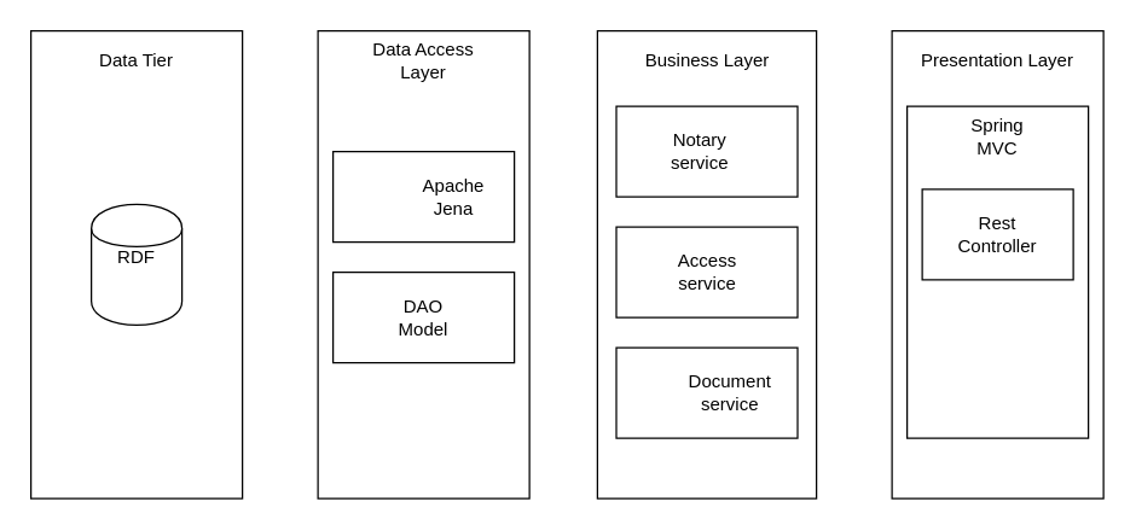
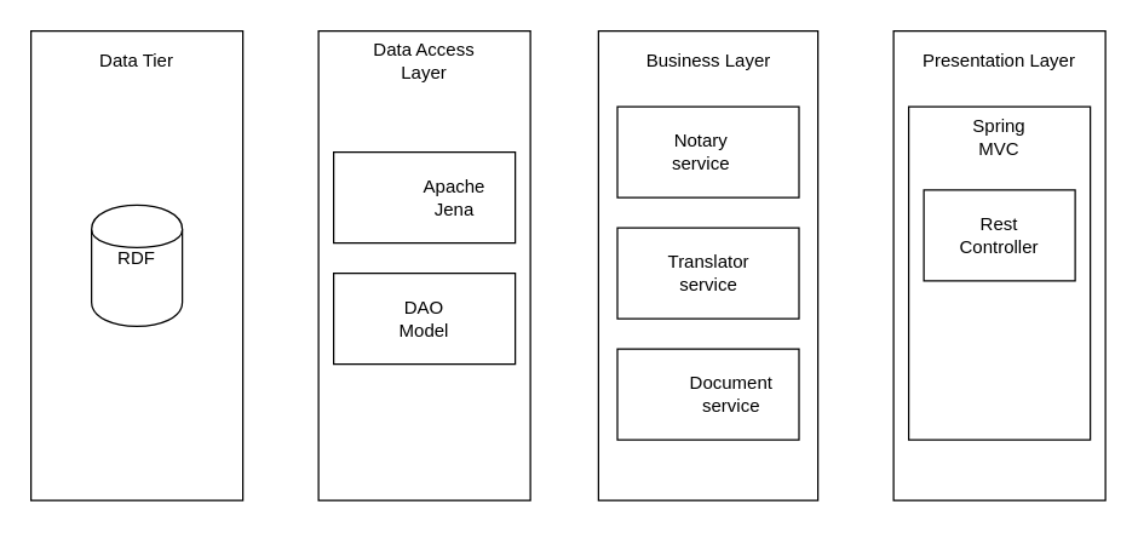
  <mxCell id="0" />
  <mxCell id="1" parent="0" />
  <mxCell id="2" value="" style="rounded=0;whiteSpace=wrap;html=1;" vertex="1" parent="1"><mxGeometry x="20" y="20" width="140" height="310" as="geometry" /></mxCell>
  <mxCell id="3" value="Data Tier" style="text;html=1;strokeColor=none;fillColor=none;align=center;verticalAlign=middle;whiteSpace=wrap;rounded=0;" vertex="1" parent="1"><mxGeometry x="60" y="30" width="60" height="20" as="geometry" /></mxCell>
  <mxCell id="4" value="" style="shape=cylinder;whiteSpace=wrap;html=1;boundedLbl=1;backgroundOutline=1;" vertex="1" parent="1"><mxGeometry x="60" y="135" width="60" height="80" as="geometry" /></mxCell>
  <mxCell id="5" value="RDF" style="text;html=1;strokeColor=none;fillColor=none;align=center;verticalAlign=middle;whiteSpace=wrap;rounded=0;" vertex="1" parent="1"><mxGeometry x="70" y="160" width="40" height="20" as="geometry" /></mxCell>
  <mxCell id="6" value="" style="rounded=0;whiteSpace=wrap;html=1;" vertex="1" parent="1"><mxGeometry x="210" y="20" width="140" height="310" as="geometry" /></mxCell>
  <mxCell id="7" value="Data Access Layer" style="text;html=1;strokeColor=none;fillColor=none;align=center;verticalAlign=middle;whiteSpace=wrap;rounded=0;" vertex="1" parent="1"><mxGeometry x="240" y="30" width="80" height="20" as="geometry" /></mxCell>
  <mxCell id="8" value="" style="rounded=0;whiteSpace=wrap;html=1;" vertex="1" parent="1"><mxGeometry x="395" y="20" width="145" height="310" as="geometry" /></mxCell>
  <mxCell id="9" value="Business Layer" style="text;html=1;strokeColor=none;fillColor=none;align=center;verticalAlign=middle;whiteSpace=wrap;rounded=0;" vertex="1" parent="1"><mxGeometry x="422.5" y="30" width="90" height="20" as="geometry" /></mxCell>
  <mxCell id="10" value="" style="rounded=0;whiteSpace=wrap;html=1;" vertex="1" parent="1"><mxGeometry x="590" y="20" width="140" height="310" as="geometry" /></mxCell>
  <mxCell id="11" value="Presentation Layer" style="text;html=1;strokeColor=none;fillColor=none;align=center;verticalAlign=middle;whiteSpace=wrap;rounded=0;" vertex="1" parent="1"><mxGeometry x="600" y="30" width="120" height="20" as="geometry" /></mxCell>
  <mxCell id="12" value="" style="rounded=0;whiteSpace=wrap;html=1;" vertex="1" parent="1"><mxGeometry x="407.5" y="70" width="120" height="60" as="geometry" /></mxCell>
  <mxCell id="13" value="Notary service" style="text;html=1;strokeColor=none;fillColor=none;align=center;verticalAlign=middle;whiteSpace=wrap;rounded=0;" vertex="1" parent="1"><mxGeometry x="443" y="90" width="40" height="20" as="geometry" /></mxCell>
  <mxCell id="14" value="" style="rounded=0;whiteSpace=wrap;html=1;" vertex="1" parent="1"><mxGeometry x="407.5" y="150" width="120" height="60" as="geometry" /></mxCell>
- <mxCell id="15" value="Access service" style="text;html=1;strokeColor=none;fillColor=none;align=center;verticalAlign=middle;whiteSpace=wrap;rounded=0;" vertex="1" parent="1"><mxGeometry x="447.5" y="170" width="40" height="20" as="geometry" /></mxCell>
+ <mxCell id="15" value="Translator service" style="text;html=1;strokeColor=none;fillColor=none;align=center;verticalAlign=middle;whiteSpace=wrap;rounded=0;" vertex="1" parent="1"><mxGeometry x="447.5" y="170" width="40" height="20" as="geometry" /></mxCell>
  <mxCell id="16" value="" style="rounded=0;whiteSpace=wrap;html=1;" vertex="1" parent="1"><mxGeometry x="407.5" y="230" width="120" height="60" as="geometry" /></mxCell>
  <mxCell id="17" value="Document service" style="text;html=1;strokeColor=none;fillColor=none;align=center;verticalAlign=middle;whiteSpace=wrap;rounded=0;" vertex="1" parent="1"><mxGeometry x="462.5" y="250" width="40" height="20" as="geometry" /></mxCell>
  <mxCell id="18" value="" style="rounded=0;whiteSpace=wrap;html=1;" vertex="1" parent="1"><mxGeometry x="220" y="100" width="120" height="60" as="geometry" /></mxCell>
  <mxCell id="19" value="Apache Jena" style="text;html=1;strokeColor=none;fillColor=none;align=center;verticalAlign=middle;whiteSpace=wrap;rounded=0;" vertex="1" parent="1"><mxGeometry x="280" y="120" width="40" height="20" as="geometry" /></mxCell>
  <mxCell id="20" value="" style="rounded=0;whiteSpace=wrap;html=1;" vertex="1" parent="1"><mxGeometry x="600" y="70" width="120" height="220" as="geometry" /></mxCell>
  <mxCell id="21" value="Spring MVC" style="text;html=1;strokeColor=none;fillColor=none;align=center;verticalAlign=middle;whiteSpace=wrap;rounded=0;" vertex="1" parent="1"><mxGeometry x="640" y="80" width="40" height="20" as="geometry" /></mxCell>
  <mxCell id="22" value="" style="rounded=0;whiteSpace=wrap;html=1;" vertex="1" parent="1"><mxGeometry x="610" y="125" width="100" height="60" as="geometry" /></mxCell>
  <mxCell id="23" value="Rest Controller" style="text;html=1;strokeColor=none;fillColor=none;align=center;verticalAlign=middle;whiteSpace=wrap;rounded=0;" vertex="1" parent="1"><mxGeometry x="640" y="145" width="40" height="20" as="geometry" /></mxCell>
  <mxCell id="24" value="" style="rounded=0;whiteSpace=wrap;html=1;" vertex="1" parent="1"><mxGeometry x="220" y="180" width="120" height="60" as="geometry" /></mxCell>
  <mxCell id="25" value="DAO Model" style="text;html=1;strokeColor=none;fillColor=none;align=center;verticalAlign=middle;whiteSpace=wrap;rounded=0;" vertex="1" parent="1"><mxGeometry x="260" y="200" width="40" height="20" as="geometry" /></mxCell>
